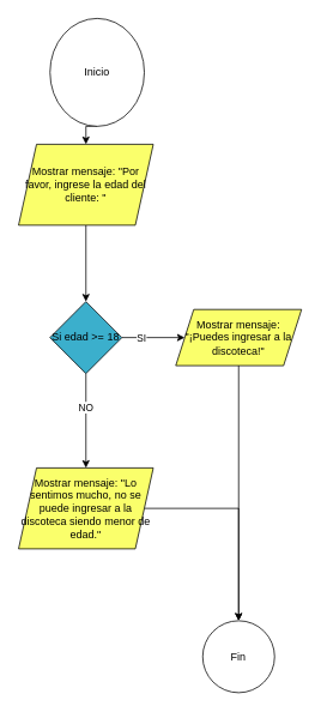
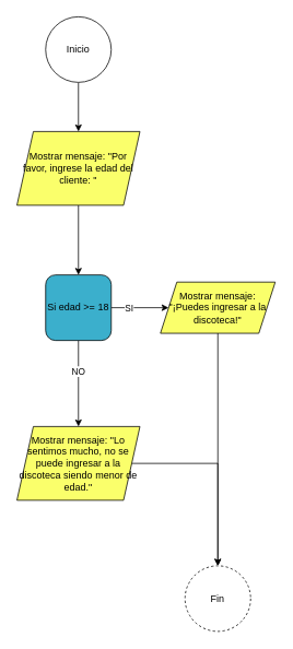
  <mxCell id="0" />
  <mxCell id="1" parent="0" />
  <mxCell id="2" style="edgeStyle=orthogonalEdgeStyle;rounded=0;orthogonalLoop=1;jettySize=auto;html=1;exitX=0.5;exitY=1;exitDx=0;exitDy=0;entryX=0.5;entryY=0;entryDx=0;entryDy=0;" edge="1" parent="1" source="3" target="5"><mxGeometry relative="1" as="geometry" /></mxCell>
- <mxCell id="3" value="Inicio" style="ellipse;whiteSpace=wrap;html=1;aspect=fixed;" vertex="1" parent="1"><mxGeometry x="55" y="20" width="105" height="120" as="geometry" /></mxCell>
+ <mxCell id="3" value="Inicio" style="ellipse;whiteSpace=wrap;html=1;aspect=fixed;" vertex="1" parent="1"><mxGeometry x="55" y="20" width="80" height="80" as="geometry" /></mxCell>
  <mxCell id="4" value="" style="edgeStyle=orthogonalEdgeStyle;rounded=0;orthogonalLoop=1;jettySize=auto;html=1;" edge="1" parent="1" source="5" target="10"><mxGeometry relative="1" as="geometry" /></mxCell>
  <mxCell id="5" value="Mostrar mensaje: &quot;Por favor, ingrese la edad del cliente: &quot;" style="shape=parallelogram;perimeter=parallelogramPerimeter;whiteSpace=wrap;html=1;fixedSize=1;fillColor=#FAFF6B;" vertex="1" parent="1"><mxGeometry x="20" y="160" width="150" height="90" as="geometry" /></mxCell>
  <mxCell id="6" value="" style="edgeStyle=orthogonalEdgeStyle;rounded=0;orthogonalLoop=1;jettySize=auto;html=1;entryX=0;entryY=0.5;entryDx=0;entryDy=0;" edge="1" parent="1" source="10" target="13"><mxGeometry relative="1" as="geometry"><mxPoint x="195" y="375" as="targetPoint" /></mxGeometry></mxCell>
  <mxCell id="7" value="SI" style="edgeLabel;html=1;align=center;verticalAlign=middle;resizable=0;points=[];" vertex="1" connectable="0" parent="6"><mxGeometry x="-0.4" relative="1" as="geometry"><mxPoint as="offset" /></mxGeometry></mxCell>
  <mxCell id="8" value="" style="edgeStyle=orthogonalEdgeStyle;rounded=0;orthogonalLoop=1;jettySize=auto;html=1;entryX=0.5;entryY=0;entryDx=0;entryDy=0;" edge="1" parent="1" source="10" target="12"><mxGeometry relative="1" as="geometry"><mxPoint x="95" y="517.5" as="targetPoint" /></mxGeometry></mxCell>
  <mxCell id="9" value="NO" style="edgeLabel;html=1;align=center;verticalAlign=middle;resizable=0;points=[];" vertex="1" connectable="0" parent="8"><mxGeometry x="-0.289" y="-1" relative="1" as="geometry"><mxPoint as="offset" /></mxGeometry></mxCell>
- <mxCell id="10" value="Si edad &amp;gt;= 18" style="rhombus;whiteSpace=wrap;html=1;fillColor=#3BAFCC;" vertex="1" parent="1"><mxGeometry x="55" y="335" width="80" height="80" as="geometry" /></mxCell>
+ <mxCell id="10" value="Si edad &amp;gt;= 18" style="whiteSpace=wrap;html=1;fillColor=#3BAFCC;rounded=1;" vertex="1" parent="1"><mxGeometry x="55" y="335" width="80" height="80" as="geometry" /></mxCell>
  <mxCell id="11" value="" style="edgeStyle=orthogonalEdgeStyle;rounded=0;orthogonalLoop=1;jettySize=auto;html=1;" edge="1" parent="1" source="12" target="14"><mxGeometry relative="1" as="geometry" /></mxCell>
  <mxCell id="12" value="Mostrar mensaje: &quot;Lo sentimos mucho, no se puede ingresar a la discoteca siendo menor de edad.&quot;" style="shape=parallelogram;perimeter=parallelogramPerimeter;whiteSpace=wrap;html=1;fixedSize=1;fillColor=#FAFF6B;" vertex="1" parent="1"><mxGeometry x="20" y="520" width="150" height="90" as="geometry" /></mxCell>
  <mxCell id="13" value="Mostrar mensaje: &quot;¡Puedes ingresar a la discoteca!&quot;" style="shape=parallelogram;perimeter=parallelogramPerimeter;whiteSpace=wrap;html=1;fixedSize=1;fillColor=#FAFF6B;" vertex="1" parent="1"><mxGeometry x="195" y="343.75" width="140" height="62.5" as="geometry" /></mxCell>
- <mxCell id="14" value="Fin" style="ellipse;whiteSpace=wrap;html=1;fillColor=#FFFFFF;" vertex="1" parent="1"><mxGeometry x="225" y="690" width="80" height="80" as="geometry" /></mxCell>
+ <mxCell id="14" value="Fin" style="ellipse;whiteSpace=wrap;html=1;fillColor=#FFFFFF;dashed=1;" vertex="1" parent="1"><mxGeometry x="225" y="690" width="80" height="80" as="geometry" /></mxCell>
  <mxCell id="15" style="edgeStyle=orthogonalEdgeStyle;rounded=0;orthogonalLoop=1;jettySize=auto;html=1;exitX=0.5;exitY=1;exitDx=0;exitDy=0;entryX=0.5;entryY=0;entryDx=0;entryDy=0;" edge="1" parent="1" source="13" target="14"><mxGeometry relative="1" as="geometry" /></mxCell>
